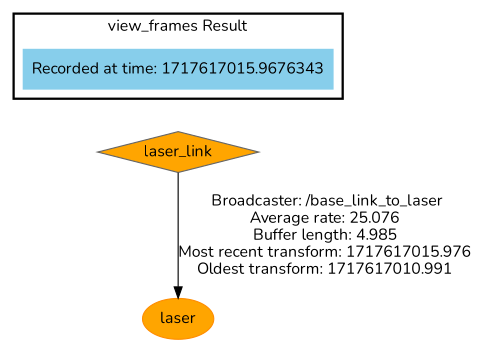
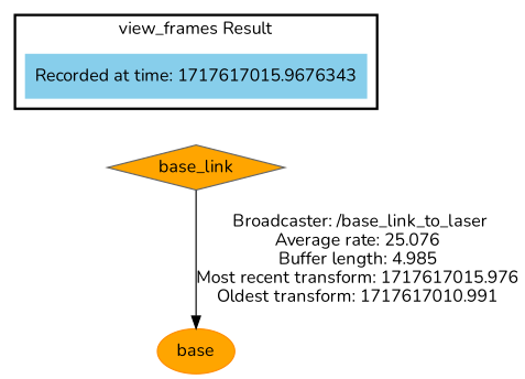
  digraph {
    fontname=Nunito
    node [fillcolor=orange fontname=Nunito style=filled]
    edge [fontname=Nunito]
    n1 [color=deeppink fillcolor=skyblue label="Recorded at time: 1717617015.9676343" shape=plaintext]
-   base_link [color=gray40 shape=diamond label=laser_link]
-   laser [color=darkorange shape=ellipse]
+   base_link [color=gray40 shape=diamond]
+   laser [color=darkorange shape=ellipse label=base]
    subgraph cluster_1 {
      color=black
      label="view_frames Result"
      style=bold
      n1
    }
    n1 -> base_link [style=invis]
    base_link -> laser [label=" Broadcaster: /base_link_to_laser\nAverage rate: 25.076\nBuffer length: 4.985\nMost recent transform: 1717617015.976\nOldest transform: 1717617010.991\n"]
  }
